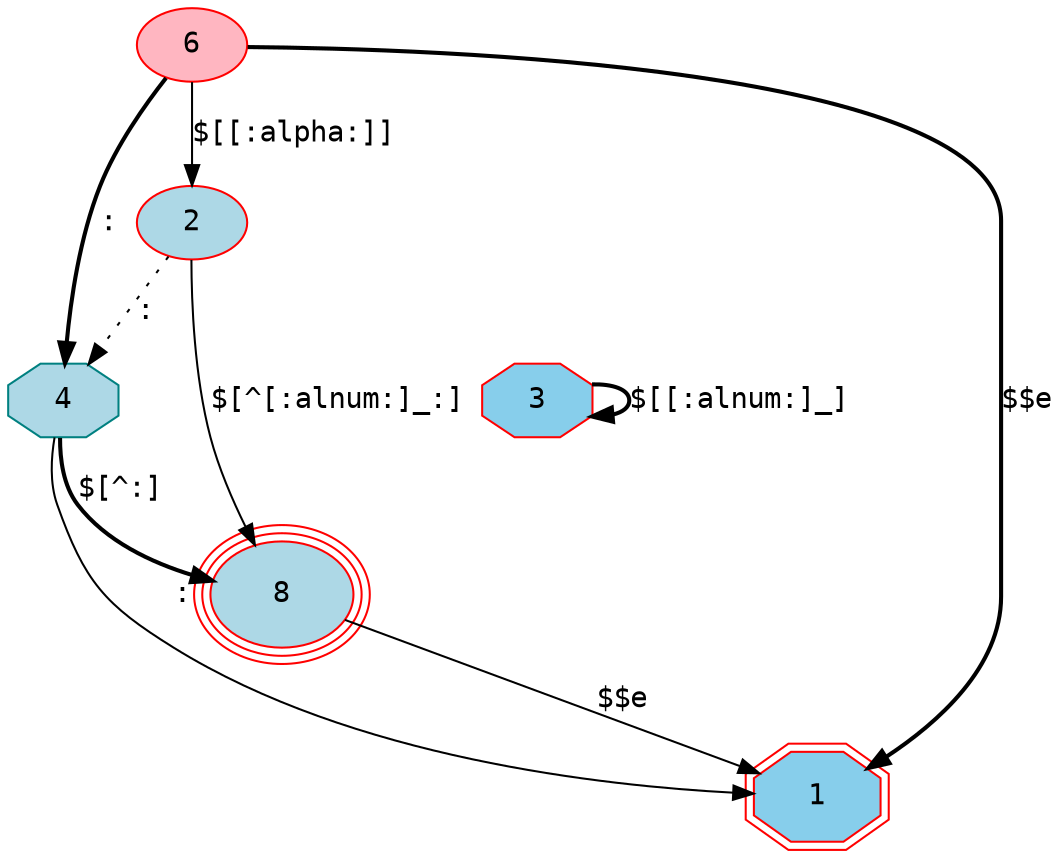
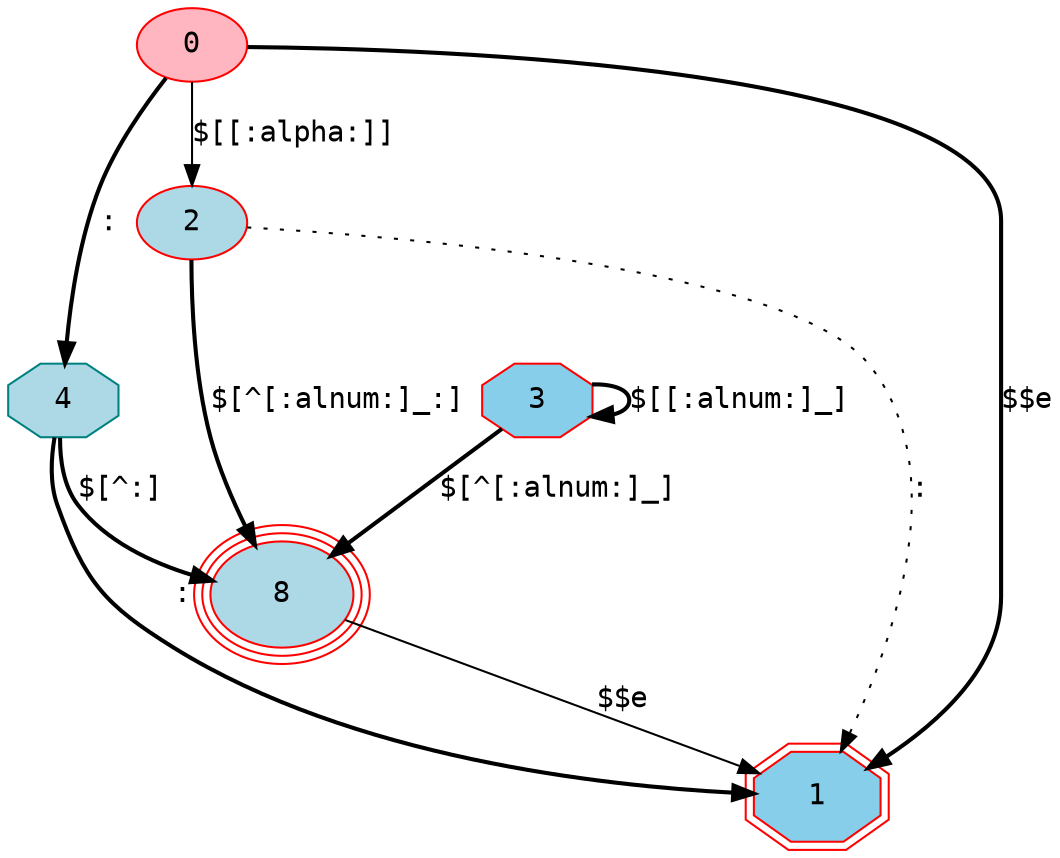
  digraph {
    fontname="DejaVu Sans Mono"
    node [color=red fillcolor=lightblue fontname="DejaVu Sans Mono" shape=octagon style=filled]
    edge [fontname="DejaVu Sans Mono" style=bold]
    1 [fillcolor=skyblue peripheries=2]
    n2 [label=8 peripheries=3 shape=ellipse]
-   0 [fillcolor=lightpink shape=ellipse label=6]
+   0 [fillcolor=lightpink shape=ellipse]
    2 [shape=ellipse]
    4 [color=teal]
    3 [fillcolor=skyblue]
    n2 -> 1 [label="$$e" style=solid]
    0 -> 1 [label="$$e"]
    0 -> 2 [label="$[[:alpha:]]" style=solid]
    0 -> 4 [label=":"]
-   2 -> n2 [label="$[^[:alnum:]\_\:]" style=solid]
-   2 -> 4 [label=":" style=dotted]
-   4 -> 1 [label=":" style=solid]
+   2 -> n2 [label="$[^[:alnum:]\_\:]"]
+   2 -> 1 [label=":" style=dotted]
+   4 -> 1 [label=":"]
    4 -> n2 [label="$[^\:]"]
+   3 -> n2 [label="$[^[:alnum:]\_]"]
    3 -> 3 [label="$[[:alnum:]\_]"]
  }
